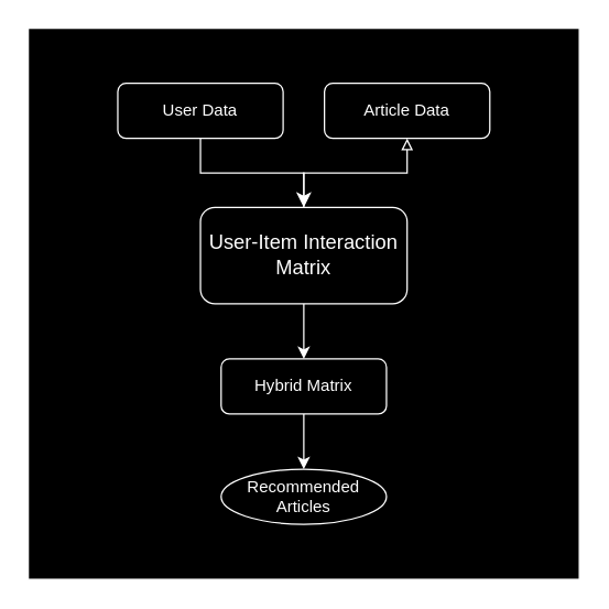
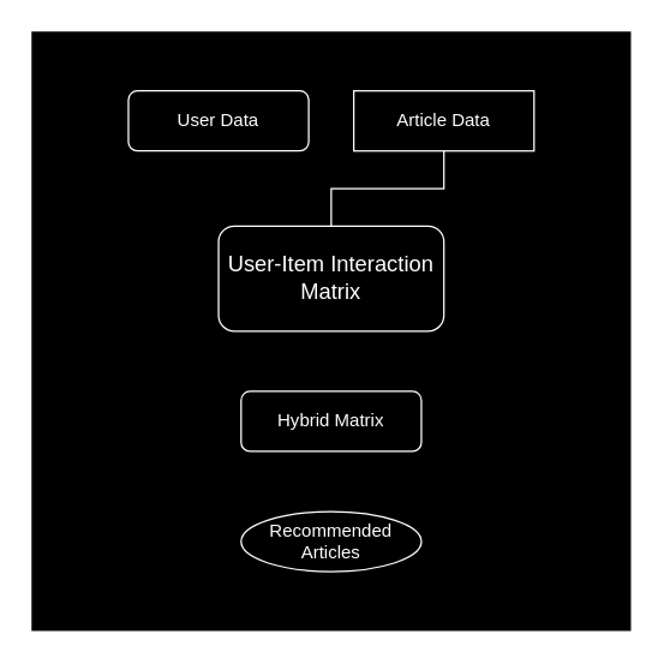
  <mxCell id="0" />
  <mxCell id="1" parent="0" />
  <mxCell id="2" value="" style="whiteSpace=wrap;html=1;aspect=fixed;labelBackgroundColor=none;fillColor=#000000;strokeColor=#FFFFFF;fontColor=#ffffff;" vertex="1" parent="1"><mxGeometry x="20" y="20" width="400" height="400" as="geometry" /></mxCell>
- <mxCell id="3" value="" style="rounded=0;html=1;jettySize=auto;orthogonalLoop=1;fontSize=11;endArrow=classic;endFill=1;endSize=8;strokeWidth=1;shadow=0;labelBackgroundColor=none;edgeStyle=orthogonalEdgeStyle;entryX=0.5;entryY=0;entryDx=0;entryDy=0;fontColor=default;fillColor=#6d8764;strokeColor=#FFFFFF;" parent="1" source="4" target="8" edge="1"><mxGeometry relative="1" as="geometry"><mxPoint x="225" y="190" as="targetPoint" /></mxGeometry></mxCell>
  <mxCell id="4" value="User Data" style="rounded=1;whiteSpace=wrap;html=1;fontSize=12;glass=0;strokeWidth=1;shadow=0;labelBackgroundColor=none;fillColor=#000000;strokeColor=#FFFFFF;fontColor=#ffffff;" parent="1" vertex="1"><mxGeometry x="85" y="60" width="120" height="40" as="geometry" /></mxCell>
- <mxCell id="5" value="" style="edgeStyle=orthogonalEdgeStyle;rounded=0;html=1;jettySize=auto;orthogonalLoop=1;fontSize=11;endArrow=block;endFill=0;strokeWidth=1;shadow=0;labelBackgroundColor=none;startArrow=none;startFill=0;exitX=0.5;exitY=0;exitDx=0;exitDy=0;fontColor=default;fillColor=#6d8764;strokeColor=#FFFFFF;" parent="1" source="8" target="6" edge="1"><mxGeometry y="10" relative="1" as="geometry"><mxPoint as="offset" /><mxPoint x="225" y="190" as="sourcePoint" /></mxGeometry></mxCell>
- <mxCell id="6" value="Article Data" style="rounded=1;whiteSpace=wrap;html=1;fontSize=12;glass=0;strokeWidth=1;shadow=0;labelBackgroundColor=none;fillColor=#000000;strokeColor=#FFFFFF;fontColor=#ffffff;" parent="1" vertex="1"><mxGeometry x="235" y="60" width="120" height="40" as="geometry" /></mxCell>
- <mxCell id="7" style="edgeStyle=orthogonalEdgeStyle;rounded=0;orthogonalLoop=1;jettySize=auto;html=1;entryX=0.5;entryY=0;entryDx=0;entryDy=0;labelBackgroundColor=none;fontColor=default;fillColor=#6d8764;strokeColor=#FFFFFF;" edge="1" parent="1" source="8" target="10"><mxGeometry relative="1" as="geometry" /></mxCell>
+ <mxCell id="5" value="" style="edgeStyle=orthogonalEdgeStyle;rounded=0;html=1;jettySize=auto;orthogonalLoop=1;fontSize=11;endArrow=none;endFill=0;strokeWidth=1;shadow=0;labelBackgroundColor=none;startArrow=none;startFill=0;exitX=0.5;exitY=0;exitDx=0;exitDy=0;fontColor=default;fillColor=#6d8764;strokeColor=#FFFFFF;" parent="1" source="8" target="6" edge="1"><mxGeometry y="10" relative="1" as="geometry"><mxPoint as="offset" /><mxPoint x="225" y="190" as="sourcePoint" /></mxGeometry></mxCell>
+ <mxCell id="6" value="Article Data" style="whiteSpace=wrap;html=1;fontSize=12;glass=0;strokeWidth=1;shadow=0;labelBackgroundColor=none;fillColor=#000000;strokeColor=#FFFFFF;fontColor=#ffffff;rounded=0;" parent="1" vertex="1"><mxGeometry x="235" y="60" width="120" height="40" as="geometry" /></mxCell>
  <mxCell id="8" value="&lt;span style=&quot;font-size: 11pt;&quot;&gt;User-Item Interaction Matrix&lt;/span&gt;" style="rounded=1;whiteSpace=wrap;html=1;fontSize=12;glass=0;strokeWidth=1;shadow=0;labelBackgroundColor=none;fillColor=#000000;strokeColor=#FFFFFF;fontColor=#ffffff;" parent="1" vertex="1"><mxGeometry x="145" y="150" width="150" height="70" as="geometry" /></mxCell>
- <mxCell id="9" style="edgeStyle=orthogonalEdgeStyle;rounded=0;orthogonalLoop=1;jettySize=auto;html=1;entryX=0.5;entryY=0;entryDx=0;entryDy=0;labelBackgroundColor=none;fontColor=default;fillColor=#6d8764;strokeColor=#FFFFFF;" edge="1" parent="1" source="10" target="11"><mxGeometry relative="1" as="geometry" /></mxCell>
  <mxCell id="10" value="Hybrid Matrix" style="rounded=1;whiteSpace=wrap;html=1;fontSize=12;glass=0;strokeWidth=1;shadow=0;labelBackgroundColor=none;fillColor=#000000;strokeColor=#FFFFFF;fontColor=#ffffff;" vertex="1" parent="1"><mxGeometry x="160" y="260" width="120" height="40" as="geometry" /></mxCell>
  <mxCell id="11" value="Recommended Articles" style="ellipse;whiteSpace=wrap;html=1;fontSize=12;glass=0;strokeWidth=1;shadow=0;labelBackgroundColor=none;fillColor=#000000;strokeColor=#FFFFFF;fontColor=#ffffff;" vertex="1" parent="1"><mxGeometry x="160" y="340" width="120" height="40" as="geometry" /></mxCell>
